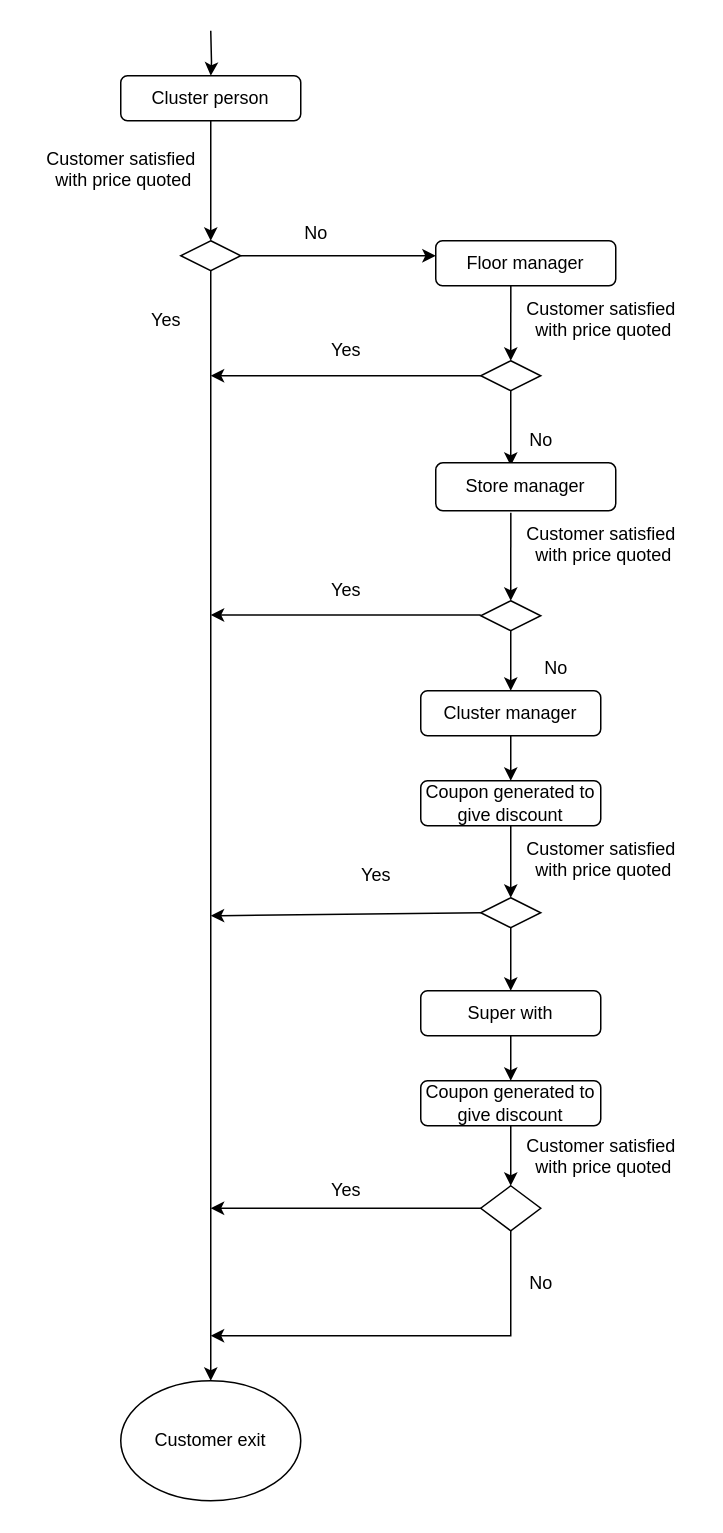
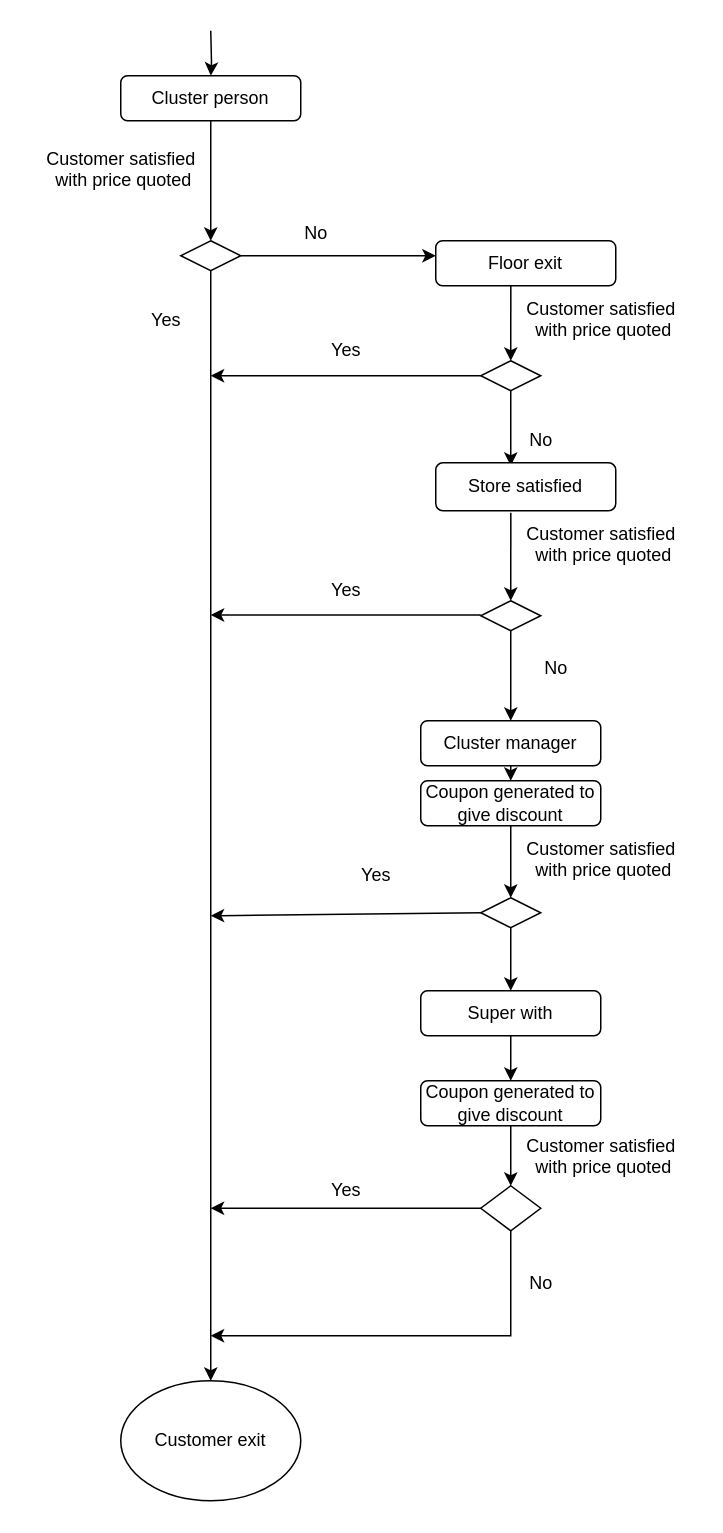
  <mxCell id="0" />
  <mxCell id="1" parent="0" />
  <mxCell id="2" value="Customer exit" style="ellipse;whiteSpace=wrap;html=1;" vertex="1" parent="1"><mxGeometry x="80" y="920" width="120" height="80" as="geometry" /></mxCell>
  <mxCell id="3" value="" style="rhombus;whiteSpace=wrap;html=1;" vertex="1" parent="1"><mxGeometry x="120" y="160" width="40" height="20" as="geometry" /></mxCell>
  <mxCell id="4" value="" style="endArrow=classic;html=1;rounded=0;exitX=0.5;exitY=1;exitDx=0;exitDy=0;" edge="1" parent="1" target="3"><mxGeometry width="50" height="50" relative="1" as="geometry"><mxPoint x="140" y="80" as="sourcePoint" /><mxPoint x="190" y="70" as="targetPoint" /></mxGeometry></mxCell>
  <mxCell id="5" value="" style="endArrow=classic;html=1;rounded=0;exitX=0.5;exitY=1;exitDx=0;exitDy=0;" edge="1" parent="1" source="3"><mxGeometry width="50" height="50" relative="1" as="geometry"><mxPoint x="146.72" y="180" as="sourcePoint" /><mxPoint x="140" y="920" as="targetPoint" /></mxGeometry></mxCell>
  <mxCell id="6" value="Yes" style="text;html=1;align=center;verticalAlign=middle;resizable=0;points=[];autosize=1;strokeColor=none;fillColor=none;" vertex="1" parent="1"><mxGeometry x="90" y="198" width="40" height="30" as="geometry" /></mxCell>
  <mxCell id="7" value="" style="endArrow=classic;html=1;rounded=0;entryX=0;entryY=0.5;entryDx=0;entryDy=0;exitX=1;exitY=0.5;exitDx=0;exitDy=0;" edge="1" parent="1" source="3"><mxGeometry width="50" height="50" relative="1" as="geometry"><mxPoint x="220" y="150" as="sourcePoint" /><mxPoint x="290" y="170" as="targetPoint" /></mxGeometry></mxCell>
  <mxCell id="8" value="No" style="text;html=1;align=center;verticalAlign=middle;resizable=0;points=[];autosize=1;strokeColor=none;fillColor=none;" vertex="1" parent="1"><mxGeometry x="190" y="140" width="40" height="30" as="geometry" /></mxCell>
  <mxCell id="9" value="Customer satisfied&lt;div&gt;&amp;nbsp;with price quoted&lt;div&gt;&lt;br&gt;&lt;/div&gt;&lt;/div&gt;" style="text;html=1;align=center;verticalAlign=middle;resizable=0;points=[];autosize=1;strokeColor=none;fillColor=none;" vertex="1" parent="1"><mxGeometry x="20" y="90" width="120" height="60" as="geometry" /></mxCell>
  <mxCell id="10" value="" style="rhombus;whiteSpace=wrap;html=1;" vertex="1" parent="1"><mxGeometry x="320" y="240" width="40" height="20" as="geometry" /></mxCell>
  <mxCell id="11" value="" style="endArrow=classic;html=1;rounded=0;exitX=0.417;exitY=1.078;exitDx=0;exitDy=0;exitPerimeter=0;entryX=0.5;entryY=0;entryDx=0;entryDy=0;" edge="1" parent="1" target="10"><mxGeometry width="50" height="50" relative="1" as="geometry"><mxPoint x="340.04" y="187.34" as="sourcePoint" /><mxPoint x="270" y="220" as="targetPoint" /></mxGeometry></mxCell>
  <mxCell id="12" value="Customer satisfied&lt;div&gt;&amp;nbsp;with price quoted&lt;div&gt;&lt;br&gt;&lt;/div&gt;&lt;/div&gt;" style="text;html=1;align=center;verticalAlign=middle;resizable=0;points=[];autosize=1;strokeColor=none;fillColor=none;" vertex="1" parent="1"><mxGeometry x="340" y="190" width="120" height="60" as="geometry" /></mxCell>
  <mxCell id="13" value="" style="endArrow=classic;html=1;rounded=0;exitX=0;exitY=0.5;exitDx=0;exitDy=0;" edge="1" parent="1" source="10"><mxGeometry width="50" height="50" relative="1" as="geometry"><mxPoint x="220" y="390" as="sourcePoint" /><mxPoint x="140" y="250" as="targetPoint" /></mxGeometry></mxCell>
  <mxCell id="14" value="Yes" style="text;html=1;align=center;verticalAlign=middle;resizable=0;points=[];autosize=1;strokeColor=none;fillColor=none;" vertex="1" parent="1"><mxGeometry x="210" y="218" width="40" height="30" as="geometry" /></mxCell>
  <mxCell id="15" value="" style="endArrow=classic;html=1;rounded=0;exitX=0.5;exitY=1;exitDx=0;exitDy=0;exitPerimeter=0;" edge="1" parent="1" source="10"><mxGeometry width="50" height="50" relative="1" as="geometry"><mxPoint x="340" y="270" as="sourcePoint" /><mxPoint x="340" y="310" as="targetPoint" /></mxGeometry></mxCell>
  <mxCell id="16" value="No" style="text;html=1;align=center;verticalAlign=middle;resizable=0;points=[];autosize=1;strokeColor=none;fillColor=none;" vertex="1" parent="1"><mxGeometry x="340" y="278" width="40" height="30" as="geometry" /></mxCell>
  <mxCell id="17" value="" style="rhombus;whiteSpace=wrap;html=1;" vertex="1" parent="1"><mxGeometry x="320" y="400" width="40" height="20" as="geometry" /></mxCell>
  <mxCell id="18" value="" style="endArrow=classic;html=1;rounded=0;exitX=0.417;exitY=1.042;exitDx=0;exitDy=0;exitPerimeter=0;entryX=0.5;entryY=0;entryDx=0;entryDy=0;" edge="1" parent="1" source="42" target="17"><mxGeometry width="50" height="50" relative="1" as="geometry"><mxPoint x="341.96" y="343.328" as="sourcePoint" /><mxPoint x="320" y="330" as="targetPoint" /></mxGeometry></mxCell>
  <mxCell id="19" value="Customer satisfied&lt;div&gt;&amp;nbsp;with price quoted&lt;div&gt;&lt;br&gt;&lt;/div&gt;&lt;/div&gt;" style="text;html=1;align=center;verticalAlign=middle;resizable=0;points=[];autosize=1;strokeColor=none;fillColor=none;" vertex="1" parent="1"><mxGeometry x="340" y="340" width="120" height="60" as="geometry" /></mxCell>
  <mxCell id="20" value="" style="endArrow=classic;html=1;rounded=0;exitX=0;exitY=0.5;exitDx=0;exitDy=0;" edge="1" parent="1"><mxGeometry width="50" height="50" relative="1" as="geometry"><mxPoint x="320" y="409.5" as="sourcePoint" /><mxPoint x="140" y="409.5" as="targetPoint" /></mxGeometry></mxCell>
  <mxCell id="21" value="Yes" style="text;html=1;align=center;verticalAlign=middle;resizable=0;points=[];autosize=1;strokeColor=none;fillColor=none;" vertex="1" parent="1"><mxGeometry x="210" y="378" width="40" height="30" as="geometry" /></mxCell>
  <mxCell id="22" value="" style="endArrow=classic;html=1;rounded=0;entryX=0.5;entryY=0;entryDx=0;entryDy=0;" edge="1" parent="1" target="43"><mxGeometry width="50" height="50" relative="1" as="geometry"><mxPoint x="340" y="420" as="sourcePoint" /><mxPoint x="342.68" y="463.99" as="targetPoint" /></mxGeometry></mxCell>
  <mxCell id="23" value="No" style="text;html=1;align=center;verticalAlign=middle;resizable=0;points=[];autosize=1;strokeColor=none;fillColor=none;" vertex="1" parent="1"><mxGeometry x="350" y="430" width="40" height="30" as="geometry" /></mxCell>
  <mxCell id="24" value="Coupon generated to give discount" style="rounded=1;whiteSpace=wrap;html=1;" vertex="1" parent="1"><mxGeometry x="280" y="520" width="120" height="30" as="geometry" /></mxCell>
  <mxCell id="25" value="" style="endArrow=classic;html=1;rounded=0;exitX=0.5;exitY=1;exitDx=0;exitDy=0;entryX=0.5;entryY=0;entryDx=0;entryDy=0;" edge="1" parent="1" source="43" target="24"><mxGeometry width="50" height="50" relative="1" as="geometry"><mxPoint x="350" y="490" as="sourcePoint" /><mxPoint x="270" y="570" as="targetPoint" /></mxGeometry></mxCell>
  <mxCell id="26" value="" style="rhombus;whiteSpace=wrap;html=1;" vertex="1" parent="1"><mxGeometry x="320" y="598" width="40" height="20" as="geometry" /></mxCell>
  <mxCell id="27" value="" style="endArrow=classic;html=1;rounded=0;entryX=0.5;entryY=0;entryDx=0;entryDy=0;exitX=0.5;exitY=1;exitDx=0;exitDy=0;" edge="1" parent="1" source="24" target="26"><mxGeometry width="50" height="50" relative="1" as="geometry"><mxPoint x="350" y="580" as="sourcePoint" /><mxPoint x="400" y="530" as="targetPoint" /></mxGeometry></mxCell>
  <mxCell id="28" value="Customer satisfied&lt;div&gt;&amp;nbsp;with price quoted&lt;div&gt;&lt;br&gt;&lt;/div&gt;&lt;/div&gt;" style="text;html=1;align=center;verticalAlign=middle;resizable=0;points=[];autosize=1;strokeColor=none;fillColor=none;" vertex="1" parent="1"><mxGeometry x="340" y="550" width="120" height="60" as="geometry" /></mxCell>
  <mxCell id="29" value="" style="endArrow=classic;html=1;rounded=0;exitX=0;exitY=0.5;exitDx=0;exitDy=0;" edge="1" parent="1" source="26"><mxGeometry width="50" height="50" relative="1" as="geometry"><mxPoint x="220" y="630" as="sourcePoint" /><mxPoint x="140" y="610" as="targetPoint" /></mxGeometry></mxCell>
  <mxCell id="30" value="Yes" style="text;html=1;align=center;verticalAlign=middle;resizable=0;points=[];autosize=1;strokeColor=none;fillColor=none;" vertex="1" parent="1"><mxGeometry x="230" y="568" width="40" height="30" as="geometry" /></mxCell>
  <mxCell id="31" value="" style="endArrow=classic;html=1;rounded=0;exitX=0.5;exitY=1;exitDx=0;exitDy=0;" edge="1" parent="1" source="26"><mxGeometry width="50" height="50" relative="1" as="geometry"><mxPoint x="220" y="630" as="sourcePoint" /><mxPoint x="340" y="660" as="targetPoint" /></mxGeometry></mxCell>
  <mxCell id="32" value="Coupon generated to give discount" style="rounded=1;whiteSpace=wrap;html=1;" vertex="1" parent="1"><mxGeometry x="280" y="720" width="120" height="30" as="geometry" /></mxCell>
  <mxCell id="33" value="Customer satisfied&lt;div&gt;&amp;nbsp;with price quoted&lt;div&gt;&lt;br&gt;&lt;/div&gt;&lt;/div&gt;" style="text;html=1;align=center;verticalAlign=middle;resizable=0;points=[];autosize=1;strokeColor=none;fillColor=none;" vertex="1" parent="1"><mxGeometry x="340" y="748" width="120" height="60" as="geometry" /></mxCell>
  <mxCell id="34" value="" style="rhombus;whiteSpace=wrap;html=1;" vertex="1" parent="1"><mxGeometry x="320" y="790" width="40" height="30" as="geometry" /></mxCell>
  <mxCell id="35" value="" style="endArrow=classic;html=1;rounded=0;exitX=0.5;exitY=1;exitDx=0;exitDy=0;" edge="1" parent="1" source="44"><mxGeometry width="50" height="50" relative="1" as="geometry"><mxPoint x="350" y="690" as="sourcePoint" /><mxPoint x="340" y="720" as="targetPoint" /></mxGeometry></mxCell>
  <mxCell id="36" value="" style="endArrow=classic;html=1;rounded=0;exitX=0.5;exitY=1;exitDx=0;exitDy=0;entryX=0.5;entryY=0;entryDx=0;entryDy=0;" edge="1" parent="1" source="32" target="34"><mxGeometry width="50" height="50" relative="1" as="geometry"><mxPoint x="290" y="800" as="sourcePoint" /><mxPoint x="340" y="750" as="targetPoint" /></mxGeometry></mxCell>
  <mxCell id="37" value="" style="endArrow=classic;html=1;rounded=0;exitX=0;exitY=0.5;exitDx=0;exitDy=0;" edge="1" parent="1" source="34"><mxGeometry width="50" height="50" relative="1" as="geometry"><mxPoint x="190" y="860" as="sourcePoint" /><mxPoint x="140" y="805" as="targetPoint" /></mxGeometry></mxCell>
  <mxCell id="38" value="" style="endArrow=classic;html=1;rounded=0;exitX=0.5;exitY=1;exitDx=0;exitDy=0;" edge="1" parent="1" source="34"><mxGeometry width="50" height="50" relative="1" as="geometry"><mxPoint x="330" y="890" as="sourcePoint" /><mxPoint x="140" y="890" as="targetPoint" /><Array as="points"><mxPoint x="340" y="890" /></Array></mxGeometry></mxCell>
  <mxCell id="39" value="Yes" style="text;html=1;align=center;verticalAlign=middle;resizable=0;points=[];autosize=1;strokeColor=none;fillColor=none;" vertex="1" parent="1"><mxGeometry x="210" y="778" width="40" height="30" as="geometry" /></mxCell>
  <mxCell id="40" value="No" style="text;html=1;align=center;verticalAlign=middle;resizable=0;points=[];autosize=1;strokeColor=none;fillColor=none;" vertex="1" parent="1"><mxGeometry x="340" y="840" width="40" height="30" as="geometry" /></mxCell>
- <mxCell id="41" value="Floor manager" style="rounded=1;whiteSpace=wrap;html=1;" vertex="1" parent="1"><mxGeometry x="290" y="160" width="120" height="30" as="geometry" /></mxCell>
- <mxCell id="42" value="Store manager" style="rounded=1;whiteSpace=wrap;html=1;" vertex="1" parent="1"><mxGeometry x="290" y="308" width="120" height="32" as="geometry" /></mxCell>
- <mxCell id="43" value="Cluster manager" style="rounded=1;whiteSpace=wrap;html=1;" vertex="1" parent="1"><mxGeometry x="280" y="460" width="120" height="30" as="geometry" /></mxCell>
+ <mxCell id="41" value="Floor exit" style="rounded=1;whiteSpace=wrap;html=1;" vertex="1" parent="1"><mxGeometry x="290" y="160" width="120" height="30" as="geometry" /></mxCell>
+ <mxCell id="42" value="Store satisfied" style="rounded=1;whiteSpace=wrap;html=1;" vertex="1" parent="1"><mxGeometry x="290" y="308" width="120" height="32" as="geometry" /></mxCell>
+ <mxCell id="43" value="Cluster manager" style="rounded=1;whiteSpace=wrap;html=1;" vertex="1" parent="1"><mxGeometry x="280" y="480" width="120" height="30" as="geometry" /></mxCell>
  <mxCell id="44" value="Super with" style="rounded=1;whiteSpace=wrap;html=1;" vertex="1" parent="1"><mxGeometry x="280" y="660" width="120" height="30" as="geometry" /></mxCell>
  <mxCell id="45" value="" style="edgeStyle=orthogonalEdgeStyle;rounded=0;orthogonalLoop=1;jettySize=auto;html=1;" edge="1" parent="1" target="46"><mxGeometry relative="1" as="geometry"><mxPoint x="140" y="20" as="sourcePoint" /><mxPoint x="140" y="50" as="targetPoint" /></mxGeometry></mxCell>
  <mxCell id="46" value="Cluster person" style="rounded=1;whiteSpace=wrap;html=1;" vertex="1" parent="1"><mxGeometry x="80" y="50" width="120" height="30" as="geometry" /></mxCell>
  <mxCell id="47" style="edgeStyle=orthogonalEdgeStyle;rounded=0;orthogonalLoop=1;jettySize=auto;html=1;exitX=0.5;exitY=1;exitDx=0;exitDy=0;" edge="1" parent="1" source="32" target="32"><mxGeometry relative="1" as="geometry" /></mxCell>
